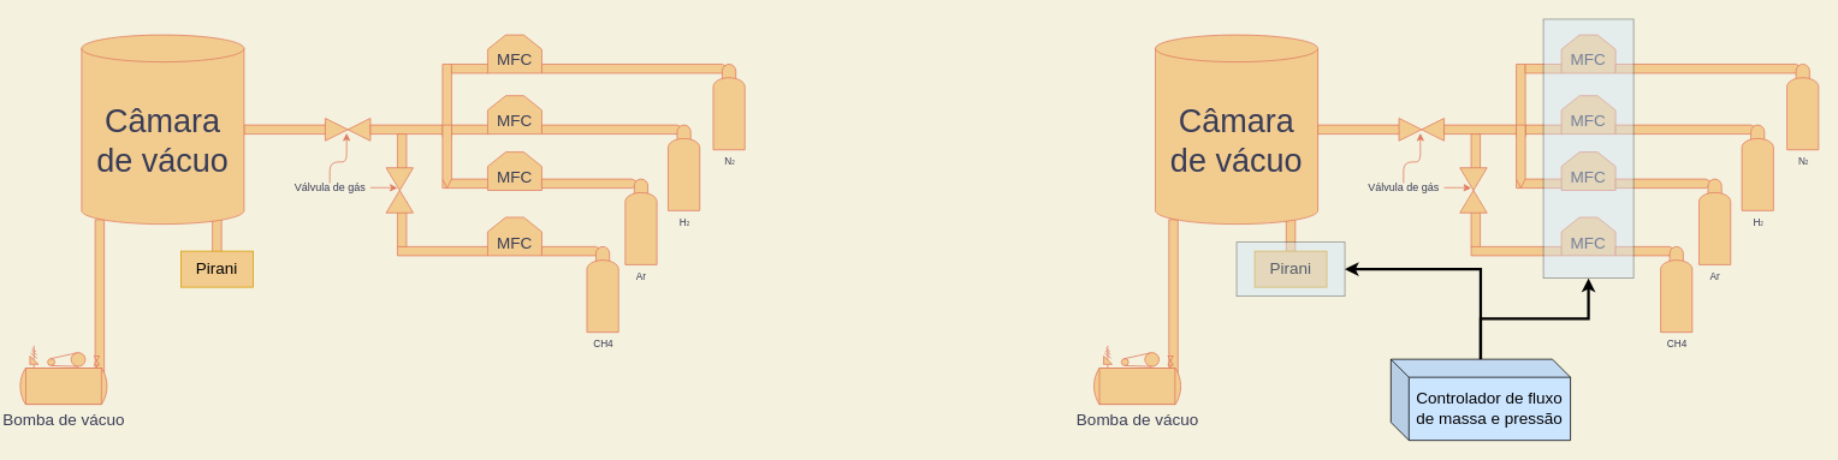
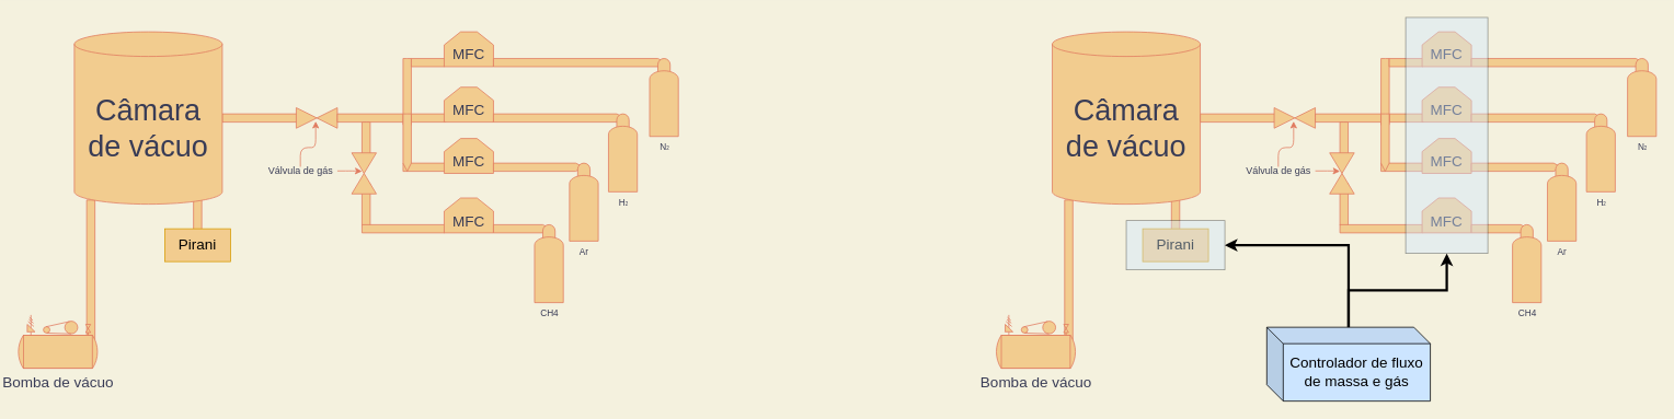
  <mxCell id="0" />
  <mxCell id="1" parent="0" />
  <mxCell id="2" value="" style="html=1;shadow=0;dashed=0;align=center;verticalAlign=middle;shape=mxgraph.arrows2.arrow;dy=0;dx=10;notch=0;rounded=0;sketch=0;fontSize=36;fontColor=#393C56;strokeColor=#E07A5F;fillColor=#F2CC8F;" parent="1" vertex="1"><mxGeometry x="270" y="138" width="100" height="10" as="geometry" /></mxCell>
  <mxCell id="3" value="" style="verticalLabelPosition=bottom;align=center;html=1;verticalAlign=top;pointerEvents=1;dashed=0;shape=mxgraph.pid2valves.valve;valveType=gate;rounded=0;sketch=0;fontSize=36;fontColor=#393C56;strokeColor=#E07A5F;fillColor=#F2CC8F;" parent="1" vertex="1"><mxGeometry x="360" y="130.5" width="50" height="25" as="geometry" /></mxCell>
  <mxCell id="4" value="" style="html=1;shadow=0;dashed=0;align=center;verticalAlign=middle;shape=mxgraph.arrows2.arrow;dy=0;dx=10;notch=0;rounded=0;sketch=0;fontSize=36;fontColor=#393C56;strokeColor=#E07A5F;fillColor=#F2CC8F;" parent="1" vertex="1"><mxGeometry x="410" y="138" width="90" height="10" as="geometry" /></mxCell>
  <mxCell id="5" value="" style="html=1;shadow=0;dashed=0;align=center;verticalAlign=middle;shape=mxgraph.arrows2.arrow;dy=0;dx=10;notch=0;rounded=0;sketch=0;fontSize=36;fontColor=#393C56;strokeColor=#E07A5F;fillColor=#F2CC8F;rotation=90;" parent="1" vertex="1"><mxGeometry x="420" y="168" width="50" height="10" as="geometry" /></mxCell>
  <mxCell id="6" value="" style="html=1;shadow=0;dashed=0;align=center;verticalAlign=middle;shape=mxgraph.arrows2.arrow;dy=0;dx=10;notch=0;rounded=0;sketch=0;fontSize=36;fontColor=#393C56;strokeColor=#E07A5F;fillColor=#F2CC8F;rotation=90;" parent="1" vertex="1"><mxGeometry x="415" y="248" width="60" height="10" as="geometry" /></mxCell>
  <mxCell id="7" value="" style="verticalLabelPosition=bottom;align=center;html=1;verticalAlign=top;pointerEvents=1;dashed=0;shape=mxgraph.pid2valves.valve;valveType=gate;rounded=0;sketch=0;fontSize=36;fontColor=#393C56;strokeColor=#E07A5F;fillColor=#F2CC8F;rotation=90;" parent="1" vertex="1"><mxGeometry x="417.5" y="195.5" width="50" height="30" as="geometry" /></mxCell>
  <mxCell id="8" value="" style="html=1;shadow=0;dashed=0;align=center;verticalAlign=middle;shape=mxgraph.arrows2.arrow;dy=0;dx=10;notch=0;rounded=0;sketch=0;fontSize=36;fontColor=#393C56;strokeColor=#E07A5F;fillColor=#F2CC8F;rotation=0;" parent="1" vertex="1"><mxGeometry x="440" y="273" width="110" height="10" as="geometry" /></mxCell>
  <mxCell id="9" value="" style="html=1;shadow=0;dashed=0;align=center;verticalAlign=middle;shape=mxgraph.arrows2.arrow;dy=0;dx=10;notch=0;rounded=0;sketch=0;fontSize=36;fontColor=#393C56;strokeColor=#E07A5F;fillColor=#F2CC8F;rotation=0;" parent="1" vertex="1"><mxGeometry x="490" y="198" width="60" height="10" as="geometry" /></mxCell>
  <mxCell id="10" value="" style="html=1;shadow=0;dashed=0;align=center;verticalAlign=middle;shape=mxgraph.arrows2.arrow;dy=0;dx=10;notch=0;rounded=0;sketch=0;fontSize=36;fontColor=#393C56;strokeColor=#E07A5F;fillColor=#F2CC8F;rotation=0;" parent="1" vertex="1"><mxGeometry x="500" y="138" width="50" height="10" as="geometry" /></mxCell>
  <mxCell id="11" value="&lt;font style=&quot;font-size: 18px&quot;&gt;MFC&lt;/font&gt;" style="shape=loopLimit;whiteSpace=wrap;html=1;rounded=0;sketch=0;fontSize=36;fontColor=#393C56;strokeColor=#E07A5F;strokeWidth=1;fillColor=#F2CC8F;" parent="1" vertex="1"><mxGeometry x="540" y="105.5" width="60" height="42.5" as="geometry" /></mxCell>
  <mxCell id="12" value="&lt;font style=&quot;font-size: 18px&quot;&gt;MFC&lt;/font&gt;" style="shape=loopLimit;whiteSpace=wrap;html=1;rounded=0;sketch=0;fontSize=36;fontColor=#393C56;strokeColor=#E07A5F;strokeWidth=1;fillColor=#F2CC8F;" parent="1" vertex="1"><mxGeometry x="540" y="168" width="60" height="42.5" as="geometry" /></mxCell>
  <mxCell id="13" value="&lt;font style=&quot;font-size: 18px&quot;&gt;MFC&lt;/font&gt;" style="shape=loopLimit;whiteSpace=wrap;html=1;rounded=0;sketch=0;fontSize=36;fontColor=#393C56;strokeColor=#E07A5F;strokeWidth=1;fillColor=#F2CC8F;" parent="1" vertex="1"><mxGeometry x="540" y="240.5" width="60" height="42.5" as="geometry" /></mxCell>
  <mxCell id="14" value="" style="html=1;shadow=0;dashed=0;align=center;verticalAlign=middle;shape=mxgraph.arrows2.arrow;dy=0;dx=10;notch=0;rounded=0;sketch=0;fontSize=36;fontColor=#393C56;strokeColor=#E07A5F;fillColor=#F2CC8F;rotation=90;" parent="1" vertex="1"><mxGeometry x="450" y="110.5" width="90" height="10" as="geometry" /></mxCell>
  <mxCell id="15" value="" style="html=1;shadow=0;dashed=0;align=center;verticalAlign=middle;shape=mxgraph.arrows2.arrow;dy=0;dx=10;notch=0;rounded=0;sketch=0;fontSize=36;fontColor=#393C56;strokeColor=#E07A5F;fillColor=#F2CC8F;rotation=90;" parent="1" vertex="1"><mxGeometry x="460" y="168" width="70" height="10" as="geometry" /></mxCell>
  <mxCell id="16" value="" style="html=1;shadow=0;dashed=0;align=center;verticalAlign=middle;shape=mxgraph.arrows2.arrow;dy=0;dx=10;notch=0;rounded=0;sketch=0;fontSize=36;fontColor=#393C56;strokeColor=#E07A5F;fillColor=#F2CC8F;rotation=0;" parent="1" vertex="1"><mxGeometry x="500" y="70.5" width="50" height="10" as="geometry" /></mxCell>
  <mxCell id="17" value="&lt;font style=&quot;font-size: 18px&quot;&gt;MFC&lt;/font&gt;" style="shape=loopLimit;whiteSpace=wrap;html=1;rounded=0;sketch=0;fontSize=36;fontColor=#393C56;strokeColor=#E07A5F;strokeWidth=1;fillColor=#F2CC8F;" parent="1" vertex="1"><mxGeometry x="540" y="38" width="60" height="42.5" as="geometry" /></mxCell>
  <mxCell id="18" value="" style="html=1;shadow=0;dashed=0;align=center;verticalAlign=middle;shape=mxgraph.arrows2.arrow;dy=0;dx=10;notch=0;rounded=0;sketch=0;fontSize=36;fontColor=#393C56;strokeColor=#E07A5F;fillColor=#F2CC8F;rotation=0;" parent="1" vertex="1"><mxGeometry x="600" y="273" width="70" height="10" as="geometry" /></mxCell>
  <mxCell id="19" value="" style="html=1;shadow=0;dashed=0;align=center;verticalAlign=middle;shape=mxgraph.arrows2.arrow;dy=0;dx=10;notch=0;rounded=0;sketch=0;fontSize=36;fontColor=#393C56;strokeColor=#E07A5F;fillColor=#F2CC8F;rotation=0;" parent="1" vertex="1"><mxGeometry x="600" y="198" width="110" height="10" as="geometry" /></mxCell>
  <mxCell id="20" value="" style="html=1;shadow=0;dashed=0;align=center;verticalAlign=middle;shape=mxgraph.arrows2.arrow;dy=0;dx=10;notch=0;rounded=0;sketch=0;fontSize=36;fontColor=#393C56;strokeColor=#E07A5F;fillColor=#F2CC8F;rotation=0;" parent="1" vertex="1"><mxGeometry x="600" y="138" width="160" height="10" as="geometry" /></mxCell>
  <mxCell id="21" value="" style="html=1;shadow=0;dashed=0;align=center;verticalAlign=middle;shape=mxgraph.arrows2.arrow;dy=0;dx=10;notch=0;rounded=0;sketch=0;fontSize=36;fontColor=#393C56;strokeColor=#E07A5F;fillColor=#F2CC8F;rotation=0;" parent="1" vertex="1"><mxGeometry x="600" y="70.5" width="210" height="10" as="geometry" /></mxCell>
  <mxCell id="22" value="" style="html=1;shadow=0;dashed=0;align=center;verticalAlign=middle;shape=mxgraph.arrows2.arrow;dy=0;dx=10;notch=0;rounded=0;sketch=0;fontSize=36;fontColor=#393C56;strokeColor=#E07A5F;fillColor=#F2CC8F;rotation=90;" parent="1" vertex="1"><mxGeometry x="20" y="328" width="180" height="10" as="geometry" /></mxCell>
  <mxCell id="23" value="Bomba de vácuo&lt;br&gt;" style="verticalLabelPosition=bottom;outlineConnect=0;align=center;dashed=0;html=1;verticalAlign=top;shape=mxgraph.pid.compressors.ac_air_compressor;rounded=0;sketch=0;fontSize=18;fontColor=#393C56;strokeColor=#E07A5F;strokeWidth=1;fillColor=#F2CC8F;" parent="1" vertex="1"><mxGeometry x="20" y="383" width="100" height="65" as="geometry" /></mxCell>
  <mxCell id="24" value="CH4" style="shape=mxgraph.pid.vessels.gas_bottle;html=1;pointerEvents=1;align=center;verticalLabelPosition=bottom;verticalAlign=top;dashed=0;rounded=0;sketch=0;fontSize=11;fontColor=#393C56;strokeColor=#E07A5F;strokeWidth=1;fillColor=#F2CC8F;" parent="1" vertex="1"><mxGeometry x="650" y="273" width="35" height="95" as="geometry" /></mxCell>
  <mxCell id="25" value="Ar" style="shape=mxgraph.pid.vessels.gas_bottle;html=1;pointerEvents=1;align=center;verticalLabelPosition=bottom;verticalAlign=top;dashed=0;rounded=0;sketch=0;fontSize=11;fontColor=#393C56;strokeColor=#E07A5F;strokeWidth=1;fillColor=#F2CC8F;" parent="1" vertex="1"><mxGeometry x="692.5" y="198" width="35" height="95" as="geometry" /></mxCell>
  <mxCell id="26" value="H&lt;font style=&quot;font-size: 6px&quot;&gt;2&lt;/font&gt;" style="shape=mxgraph.pid.vessels.gas_bottle;html=1;pointerEvents=1;align=center;verticalLabelPosition=bottom;verticalAlign=top;dashed=0;rounded=0;sketch=0;fontSize=11;fontColor=#393C56;strokeColor=#E07A5F;strokeWidth=1;fillColor=#F2CC8F;" parent="1" vertex="1"><mxGeometry x="740" y="138" width="35" height="95" as="geometry" /></mxCell>
  <mxCell id="27" value="N&lt;font style=&quot;font-size: 6px&quot;&gt;2&lt;/font&gt;" style="shape=mxgraph.pid.vessels.gas_bottle;html=1;pointerEvents=1;align=center;verticalLabelPosition=bottom;verticalAlign=top;dashed=0;rounded=0;sketch=0;fontSize=11;fontColor=#393C56;strokeColor=#E07A5F;strokeWidth=1;fillColor=#F2CC8F;" parent="1" vertex="1"><mxGeometry x="790" y="70.5" width="35" height="95" as="geometry" /></mxCell>
  <mxCell id="28" style="edgeStyle=orthogonalEdgeStyle;curved=0;rounded=1;sketch=0;orthogonalLoop=1;jettySize=auto;html=1;entryX=0.473;entryY=0.667;entryDx=0;entryDy=0;entryPerimeter=0;fontSize=12;fontColor=#393C56;strokeColor=#E07A5F;fillColor=#F2CC8F;" parent="1" source="30" target="3" edge="1"><mxGeometry relative="1" as="geometry" /></mxCell>
  <mxCell id="29" style="edgeStyle=orthogonalEdgeStyle;curved=0;rounded=1;sketch=0;orthogonalLoop=1;jettySize=auto;html=1;entryX=0.45;entryY=0.583;entryDx=0;entryDy=0;entryPerimeter=0;fontSize=12;fontColor=#393C56;strokeColor=#E07A5F;fillColor=#F2CC8F;" parent="1" source="30" target="7" edge="1"><mxGeometry relative="1" as="geometry" /></mxCell>
  <mxCell id="30" value="&lt;font style=&quot;font-size: 12px&quot;&gt;Válvula de gás&lt;/font&gt;" style="text;html=1;align=center;verticalAlign=middle;resizable=0;points=[];autosize=1;strokeColor=none;fillColor=none;fontSize=6;fontColor=#393C56;" parent="1" vertex="1"><mxGeometry x="320" y="202.5" width="90" height="10" as="geometry" /></mxCell>
  <mxCell id="31" value="" style="html=1;shadow=0;dashed=0;align=center;verticalAlign=middle;shape=mxgraph.arrows2.arrow;dy=0;dx=10;notch=0;rounded=0;sketch=0;fontSize=36;fontColor=default;strokeColor=#E07A5F;fillColor=#F2CC8F;rotation=90;" vertex="1" parent="1"><mxGeometry x="215" y="258" width="50" height="10" as="geometry" /></mxCell>
  <mxCell id="32" value="&lt;font style=&quot;font-size: 36px&quot;&gt;Câmara de vácuo&lt;/font&gt;" style="shape=cylinder3;whiteSpace=wrap;html=1;boundedLbl=1;backgroundOutline=1;size=15;rounded=0;sketch=0;fontColor=#393C56;strokeColor=#E07A5F;fillColor=#F2CC8F;" vertex="1" parent="1"><mxGeometry x="90" y="38" width="180" height="210" as="geometry" /></mxCell>
  <mxCell id="33" value="&lt;font style=&quot;font-size: 18px&quot;&gt;Pirani&lt;/font&gt;" style="rounded=0;whiteSpace=wrap;html=1;strokeColor=#d79b00;fillColor=#F2CC8F;fontColor=default;" vertex="1" parent="1"><mxGeometry x="200" y="278" width="80" height="40" as="geometry" /></mxCell>
  <mxCell id="34" value="" style="html=1;shadow=0;dashed=0;align=center;verticalAlign=middle;shape=mxgraph.arrows2.arrow;dy=0;dx=10;notch=0;rounded=0;sketch=0;fontSize=36;fontColor=#393C56;strokeColor=#E07A5F;fillColor=#F2CC8F;" vertex="1" parent="1"><mxGeometry x="1460" y="138" width="100" height="10" as="geometry" /></mxCell>
  <mxCell id="35" value="" style="verticalLabelPosition=bottom;align=center;html=1;verticalAlign=top;pointerEvents=1;dashed=0;shape=mxgraph.pid2valves.valve;valveType=gate;rounded=0;sketch=0;fontSize=36;fontColor=#393C56;strokeColor=#E07A5F;fillColor=#F2CC8F;" vertex="1" parent="1"><mxGeometry x="1550" y="130.5" width="50" height="25" as="geometry" /></mxCell>
  <mxCell id="36" value="" style="html=1;shadow=0;dashed=0;align=center;verticalAlign=middle;shape=mxgraph.arrows2.arrow;dy=0;dx=10;notch=0;rounded=0;sketch=0;fontSize=36;fontColor=#393C56;strokeColor=#E07A5F;fillColor=#F2CC8F;" vertex="1" parent="1"><mxGeometry x="1600" y="138" width="90" height="10" as="geometry" /></mxCell>
  <mxCell id="37" value="" style="html=1;shadow=0;dashed=0;align=center;verticalAlign=middle;shape=mxgraph.arrows2.arrow;dy=0;dx=10;notch=0;rounded=0;sketch=0;fontSize=36;fontColor=#393C56;strokeColor=#E07A5F;fillColor=#F2CC8F;rotation=90;" vertex="1" parent="1"><mxGeometry x="1610" y="168" width="50" height="10" as="geometry" /></mxCell>
  <mxCell id="38" value="" style="html=1;shadow=0;dashed=0;align=center;verticalAlign=middle;shape=mxgraph.arrows2.arrow;dy=0;dx=10;notch=0;rounded=0;sketch=0;fontSize=36;fontColor=#393C56;strokeColor=#E07A5F;fillColor=#F2CC8F;rotation=90;" vertex="1" parent="1"><mxGeometry x="1605" y="248" width="60" height="10" as="geometry" /></mxCell>
  <mxCell id="39" value="" style="verticalLabelPosition=bottom;align=center;html=1;verticalAlign=top;pointerEvents=1;dashed=0;shape=mxgraph.pid2valves.valve;valveType=gate;rounded=0;sketch=0;fontSize=36;fontColor=#393C56;strokeColor=#E07A5F;fillColor=#F2CC8F;rotation=90;" vertex="1" parent="1"><mxGeometry x="1607.5" y="195.5" width="50" height="30" as="geometry" /></mxCell>
  <mxCell id="40" value="" style="html=1;shadow=0;dashed=0;align=center;verticalAlign=middle;shape=mxgraph.arrows2.arrow;dy=0;dx=10;notch=0;rounded=0;sketch=0;fontSize=36;fontColor=#393C56;strokeColor=#E07A5F;fillColor=#F2CC8F;rotation=0;" vertex="1" parent="1"><mxGeometry x="1630" y="273" width="110" height="10" as="geometry" /></mxCell>
  <mxCell id="41" value="" style="html=1;shadow=0;dashed=0;align=center;verticalAlign=middle;shape=mxgraph.arrows2.arrow;dy=0;dx=10;notch=0;rounded=0;sketch=0;fontSize=36;fontColor=#393C56;strokeColor=#E07A5F;fillColor=#F2CC8F;rotation=0;" vertex="1" parent="1"><mxGeometry x="1680" y="198" width="60" height="10" as="geometry" /></mxCell>
  <mxCell id="42" value="" style="html=1;shadow=0;dashed=0;align=center;verticalAlign=middle;shape=mxgraph.arrows2.arrow;dy=0;dx=10;notch=0;rounded=0;sketch=0;fontSize=36;fontColor=#393C56;strokeColor=#E07A5F;fillColor=#F2CC8F;rotation=0;" vertex="1" parent="1"><mxGeometry x="1690" y="138" width="50" height="10" as="geometry" /></mxCell>
  <mxCell id="43" value="&lt;font style=&quot;font-size: 18px&quot;&gt;MFC&lt;/font&gt;" style="shape=loopLimit;whiteSpace=wrap;html=1;rounded=0;sketch=0;fontSize=36;fontColor=#393C56;strokeColor=#E07A5F;strokeWidth=1;fillColor=#F2CC8F;" vertex="1" parent="1"><mxGeometry x="1730" y="105.5" width="60" height="42.5" as="geometry" /></mxCell>
  <mxCell id="44" value="&lt;font style=&quot;font-size: 18px&quot;&gt;MFC&lt;/font&gt;" style="shape=loopLimit;whiteSpace=wrap;html=1;rounded=0;sketch=0;fontSize=36;fontColor=#393C56;strokeColor=#E07A5F;strokeWidth=1;fillColor=#F2CC8F;" vertex="1" parent="1"><mxGeometry x="1730" y="168" width="60" height="42.5" as="geometry" /></mxCell>
  <mxCell id="45" value="&lt;font style=&quot;font-size: 18px&quot;&gt;MFC&lt;/font&gt;" style="shape=loopLimit;whiteSpace=wrap;html=1;rounded=0;sketch=0;fontSize=36;fontColor=#393C56;strokeColor=#E07A5F;strokeWidth=1;fillColor=#F2CC8F;" vertex="1" parent="1"><mxGeometry x="1730" y="240.5" width="60" height="42.5" as="geometry" /></mxCell>
  <mxCell id="46" value="" style="html=1;shadow=0;dashed=0;align=center;verticalAlign=middle;shape=mxgraph.arrows2.arrow;dy=0;dx=10;notch=0;rounded=0;sketch=0;fontSize=36;fontColor=#393C56;strokeColor=#E07A5F;fillColor=#F2CC8F;rotation=90;" vertex="1" parent="1"><mxGeometry x="1640" y="110.5" width="90" height="10" as="geometry" /></mxCell>
  <mxCell id="47" value="" style="html=1;shadow=0;dashed=0;align=center;verticalAlign=middle;shape=mxgraph.arrows2.arrow;dy=0;dx=10;notch=0;rounded=0;sketch=0;fontSize=36;fontColor=#393C56;strokeColor=#E07A5F;fillColor=#F2CC8F;rotation=90;" vertex="1" parent="1"><mxGeometry x="1650" y="168" width="70" height="10" as="geometry" /></mxCell>
  <mxCell id="48" value="" style="html=1;shadow=0;dashed=0;align=center;verticalAlign=middle;shape=mxgraph.arrows2.arrow;dy=0;dx=10;notch=0;rounded=0;sketch=0;fontSize=36;fontColor=#393C56;strokeColor=#E07A5F;fillColor=#F2CC8F;rotation=0;" vertex="1" parent="1"><mxGeometry x="1690" y="70.5" width="50" height="10" as="geometry" /></mxCell>
  <mxCell id="49" value="&lt;font style=&quot;font-size: 18px&quot;&gt;MFC&lt;/font&gt;" style="shape=loopLimit;whiteSpace=wrap;html=1;rounded=0;sketch=0;fontSize=36;fontColor=#393C56;strokeColor=#E07A5F;strokeWidth=1;fillColor=#F2CC8F;" vertex="1" parent="1"><mxGeometry x="1730" y="38" width="60" height="42.5" as="geometry" /></mxCell>
  <mxCell id="50" value="" style="html=1;shadow=0;dashed=0;align=center;verticalAlign=middle;shape=mxgraph.arrows2.arrow;dy=0;dx=10;notch=0;rounded=0;sketch=0;fontSize=36;fontColor=#393C56;strokeColor=#E07A5F;fillColor=#F2CC8F;rotation=0;" vertex="1" parent="1"><mxGeometry x="1790" y="273" width="70" height="10" as="geometry" /></mxCell>
  <mxCell id="51" value="" style="html=1;shadow=0;dashed=0;align=center;verticalAlign=middle;shape=mxgraph.arrows2.arrow;dy=0;dx=10;notch=0;rounded=0;sketch=0;fontSize=36;fontColor=#393C56;strokeColor=#E07A5F;fillColor=#F2CC8F;rotation=0;" vertex="1" parent="1"><mxGeometry x="1790" y="198" width="110" height="10" as="geometry" /></mxCell>
  <mxCell id="52" value="" style="html=1;shadow=0;dashed=0;align=center;verticalAlign=middle;shape=mxgraph.arrows2.arrow;dy=0;dx=10;notch=0;rounded=0;sketch=0;fontSize=36;fontColor=#393C56;strokeColor=#E07A5F;fillColor=#F2CC8F;rotation=0;" vertex="1" parent="1"><mxGeometry x="1790" y="138" width="160" height="10" as="geometry" /></mxCell>
  <mxCell id="53" value="" style="html=1;shadow=0;dashed=0;align=center;verticalAlign=middle;shape=mxgraph.arrows2.arrow;dy=0;dx=10;notch=0;rounded=0;sketch=0;fontSize=36;fontColor=#393C56;strokeColor=#E07A5F;fillColor=#F2CC8F;rotation=0;" vertex="1" parent="1"><mxGeometry x="1790" y="70.5" width="210" height="10" as="geometry" /></mxCell>
  <mxCell id="54" value="" style="html=1;shadow=0;dashed=0;align=center;verticalAlign=middle;shape=mxgraph.arrows2.arrow;dy=0;dx=10;notch=0;rounded=0;sketch=0;fontSize=36;fontColor=#393C56;strokeColor=#E07A5F;fillColor=#F2CC8F;rotation=90;" vertex="1" parent="1"><mxGeometry x="1210" y="328" width="180" height="10" as="geometry" /></mxCell>
  <mxCell id="55" value="Bomba de vácuo&lt;br&gt;" style="verticalLabelPosition=bottom;outlineConnect=0;align=center;dashed=0;html=1;verticalAlign=top;shape=mxgraph.pid.compressors.ac_air_compressor;rounded=0;sketch=0;fontSize=18;fontColor=#393C56;strokeColor=#E07A5F;strokeWidth=1;fillColor=#F2CC8F;" vertex="1" parent="1"><mxGeometry x="1210" y="383" width="100" height="65" as="geometry" /></mxCell>
  <mxCell id="56" value="CH4" style="shape=mxgraph.pid.vessels.gas_bottle;html=1;pointerEvents=1;align=center;verticalLabelPosition=bottom;verticalAlign=top;dashed=0;rounded=0;sketch=0;fontSize=11;fontColor=#393C56;strokeColor=#E07A5F;strokeWidth=1;fillColor=#F2CC8F;" vertex="1" parent="1"><mxGeometry x="1840" y="273" width="35" height="95" as="geometry" /></mxCell>
  <mxCell id="57" value="Ar" style="shape=mxgraph.pid.vessels.gas_bottle;html=1;pointerEvents=1;align=center;verticalLabelPosition=bottom;verticalAlign=top;dashed=0;rounded=0;sketch=0;fontSize=11;fontColor=#393C56;strokeColor=#E07A5F;strokeWidth=1;fillColor=#F2CC8F;" vertex="1" parent="1"><mxGeometry x="1882.5" y="198" width="35" height="95" as="geometry" /></mxCell>
  <mxCell id="58" value="H&lt;font style=&quot;font-size: 6px&quot;&gt;2&lt;/font&gt;" style="shape=mxgraph.pid.vessels.gas_bottle;html=1;pointerEvents=1;align=center;verticalLabelPosition=bottom;verticalAlign=top;dashed=0;rounded=0;sketch=0;fontSize=11;fontColor=#393C56;strokeColor=#E07A5F;strokeWidth=1;fillColor=#F2CC8F;" vertex="1" parent="1"><mxGeometry x="1930" y="138" width="35" height="95" as="geometry" /></mxCell>
  <mxCell id="59" value="N&lt;font style=&quot;font-size: 6px&quot;&gt;2&lt;/font&gt;" style="shape=mxgraph.pid.vessels.gas_bottle;html=1;pointerEvents=1;align=center;verticalLabelPosition=bottom;verticalAlign=top;dashed=0;rounded=0;sketch=0;fontSize=11;fontColor=#393C56;strokeColor=#E07A5F;strokeWidth=1;fillColor=#F2CC8F;" vertex="1" parent="1"><mxGeometry x="1980" y="70.5" width="35" height="95" as="geometry" /></mxCell>
  <mxCell id="60" style="edgeStyle=orthogonalEdgeStyle;curved=0;rounded=1;sketch=0;orthogonalLoop=1;jettySize=auto;html=1;entryX=0.473;entryY=0.667;entryDx=0;entryDy=0;entryPerimeter=0;fontSize=12;fontColor=#393C56;strokeColor=#E07A5F;fillColor=#F2CC8F;" edge="1" parent="1" source="62" target="35"><mxGeometry relative="1" as="geometry" /></mxCell>
  <mxCell id="61" style="edgeStyle=orthogonalEdgeStyle;curved=0;rounded=1;sketch=0;orthogonalLoop=1;jettySize=auto;html=1;entryX=0.45;entryY=0.583;entryDx=0;entryDy=0;entryPerimeter=0;fontSize=12;fontColor=#393C56;strokeColor=#E07A5F;fillColor=#F2CC8F;" edge="1" parent="1" source="62" target="39"><mxGeometry relative="1" as="geometry" /></mxCell>
  <mxCell id="62" value="&lt;font style=&quot;font-size: 12px&quot;&gt;Válvula de gás&lt;/font&gt;" style="text;html=1;align=center;verticalAlign=middle;resizable=0;points=[];autosize=1;strokeColor=none;fillColor=none;fontSize=6;fontColor=#393C56;" vertex="1" parent="1"><mxGeometry x="1510" y="202.5" width="90" height="10" as="geometry" /></mxCell>
  <mxCell id="63" value="" style="html=1;shadow=0;dashed=0;align=center;verticalAlign=middle;shape=mxgraph.arrows2.arrow;dy=0;dx=10;notch=0;rounded=0;sketch=0;fontSize=36;fontColor=default;strokeColor=#E07A5F;fillColor=#F2CC8F;rotation=90;" vertex="1" parent="1"><mxGeometry x="1405" y="258" width="50" height="10" as="geometry" /></mxCell>
  <mxCell id="64" value="&lt;font style=&quot;font-size: 36px&quot;&gt;Câmara de vácuo&lt;/font&gt;" style="shape=cylinder3;whiteSpace=wrap;html=1;boundedLbl=1;backgroundOutline=1;size=15;rounded=0;sketch=0;fontColor=#393C56;strokeColor=#E07A5F;fillColor=#F2CC8F;" vertex="1" parent="1"><mxGeometry x="1280" y="38" width="180" height="210" as="geometry" /></mxCell>
  <mxCell id="65" value="&lt;font style=&quot;font-size: 18px&quot;&gt;Pirani&lt;/font&gt;" style="rounded=0;whiteSpace=wrap;html=1;strokeColor=#d79b00;fillColor=#F2CC8F;fontColor=default;" vertex="1" parent="1"><mxGeometry x="1390" y="278" width="80" height="40" as="geometry" /></mxCell>
  <mxCell id="66" style="edgeStyle=orthogonalEdgeStyle;rounded=0;orthogonalLoop=1;jettySize=auto;html=1;entryX=0.5;entryY=1;entryDx=0;entryDy=0;labelBackgroundColor=default;fontSize=16;fontColor=default;strokeColor=default;strokeWidth=3;" edge="1" parent="1" source="68" target="69"><mxGeometry relative="1" as="geometry" /></mxCell>
  <mxCell id="67" style="edgeStyle=orthogonalEdgeStyle;rounded=0;orthogonalLoop=1;jettySize=auto;html=1;entryX=1;entryY=0.5;entryDx=0;entryDy=0;labelBackgroundColor=default;fontSize=16;fontColor=default;strokeColor=default;strokeWidth=3;" edge="1" parent="1" source="68" target="70"><mxGeometry relative="1" as="geometry"><Array as="points"><mxPoint x="1641" y="298" /></Array></mxGeometry></mxCell>
- <mxCell id="68" value="Controlador de fluxo de massa e pressão" style="shape=cube;whiteSpace=wrap;html=1;boundedLbl=1;backgroundOutline=1;darkOpacity=0.05;darkOpacity2=0.1;fontSize=18;fontColor=default;strokeColor=default;fillColor=#CCE5FF;horizontal=1;labelBorderColor=none;" vertex="1" parent="1"><mxGeometry x="1541" y="398" width="199" height="90" as="geometry" /></mxCell>
+ <mxCell id="68" value="Controlador de fluxo de massa e gás" style="shape=cube;whiteSpace=wrap;html=1;boundedLbl=1;backgroundOutline=1;darkOpacity=0.05;darkOpacity2=0.1;fontSize=18;fontColor=default;strokeColor=default;fillColor=#CCE5FF;horizontal=1;labelBorderColor=none;" vertex="1" parent="1"><mxGeometry x="1541" y="398" width="199" height="90" as="geometry" /></mxCell>
  <mxCell id="69" value="" style="rounded=0;whiteSpace=wrap;html=1;labelBorderColor=none;fontSize=16;fontColor=default;strokeColor=default;fillColor=#CCE5FF;gradientColor=none;glass=0;opacity=40;" vertex="1" parent="1"><mxGeometry x="1710" y="20.5" width="100" height="287.5" as="geometry" /></mxCell>
  <mxCell id="70" value="" style="rounded=0;whiteSpace=wrap;html=1;glass=0;labelBorderColor=none;fontSize=16;fontColor=default;strokeColor=default;fillColor=#CCE5FF;gradientColor=none;opacity=40;" vertex="1" parent="1"><mxGeometry x="1370" y="268" width="120" height="60" as="geometry" /></mxCell>
